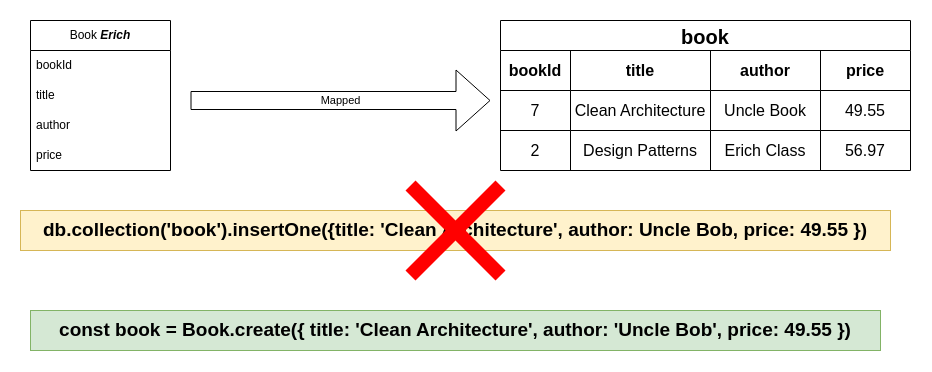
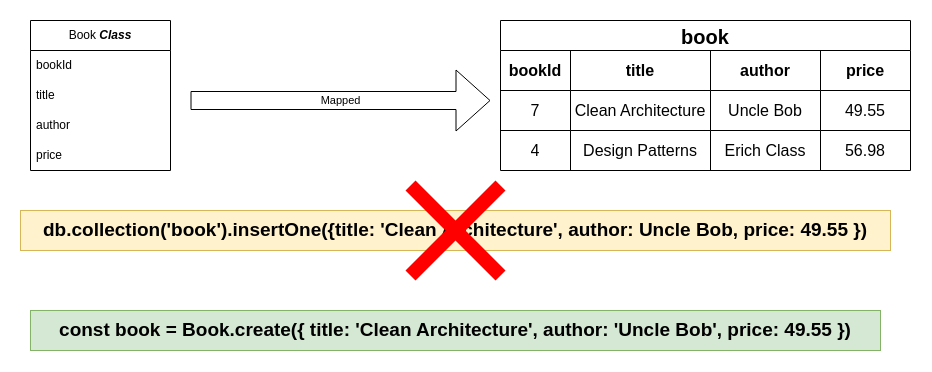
  <mxCell id="0" />
  <mxCell id="1" parent="0" />
- <mxCell id="2" value="Book &lt;b&gt;&lt;i&gt;Erich&lt;/i&gt;&lt;/b&gt;" style="swimlane;fontStyle=0;childLayout=stackLayout;horizontal=1;startSize=30;horizontalStack=0;resizeParent=1;resizeParentMax=0;resizeLast=0;collapsible=1;marginBottom=0;whiteSpace=wrap;html=1;" parent="1" vertex="1"><mxGeometry x="30" y="20" width="140" height="150" as="geometry" /></mxCell>
+ <mxCell id="2" value="Book &lt;b&gt;&lt;i&gt;Class&lt;/i&gt;&lt;/b&gt;" style="swimlane;fontStyle=0;childLayout=stackLayout;horizontal=1;startSize=30;horizontalStack=0;resizeParent=1;resizeParentMax=0;resizeLast=0;collapsible=1;marginBottom=0;whiteSpace=wrap;html=1;" parent="1" vertex="1"><mxGeometry x="30" y="20" width="140" height="150" as="geometry" /></mxCell>
  <mxCell id="3" value="bookId" style="text;strokeColor=none;fillColor=none;align=left;verticalAlign=middle;spacingLeft=4;spacingRight=4;overflow=hidden;points=[[0,0.5],[1,0.5]];portConstraint=eastwest;rotatable=0;whiteSpace=wrap;html=1;" parent="2" vertex="1"><mxGeometry y="30" width="140" height="30" as="geometry" /></mxCell>
  <mxCell id="4" value="title" style="text;strokeColor=none;fillColor=none;align=left;verticalAlign=middle;spacingLeft=4;spacingRight=4;overflow=hidden;points=[[0,0.5],[1,0.5]];portConstraint=eastwest;rotatable=0;whiteSpace=wrap;html=1;" parent="2" vertex="1"><mxGeometry y="60" width="140" height="30" as="geometry" /></mxCell>
  <mxCell id="5" value="author" style="text;strokeColor=none;fillColor=none;align=left;verticalAlign=middle;spacingLeft=4;spacingRight=4;overflow=hidden;points=[[0,0.5],[1,0.5]];portConstraint=eastwest;rotatable=0;whiteSpace=wrap;html=1;" parent="2" vertex="1"><mxGeometry y="90" width="140" height="30" as="geometry" /></mxCell>
  <mxCell id="6" value="price" style="text;strokeColor=none;fillColor=none;align=left;verticalAlign=middle;spacingLeft=4;spacingRight=4;overflow=hidden;points=[[0,0.5],[1,0.5]];portConstraint=eastwest;rotatable=0;whiteSpace=wrap;html=1;" parent="2" vertex="1"><mxGeometry y="120" width="140" height="30" as="geometry" /></mxCell>
  <mxCell id="7" value="book" style="shape=table;startSize=30;container=1;collapsible=0;childLayout=tableLayout;strokeColor=default;fontSize=20;fontStyle=1" parent="1" vertex="1"><mxGeometry x="500" y="20" width="410" height="150" as="geometry" /></mxCell>
  <mxCell id="8" value="" style="shape=tableRow;horizontal=0;startSize=0;swimlaneHead=0;swimlaneBody=0;strokeColor=inherit;top=0;left=0;bottom=0;right=0;collapsible=0;dropTarget=0;fillColor=none;points=[[0,0.5],[1,0.5]];portConstraint=eastwest;fontSize=16;" parent="7" vertex="1"><mxGeometry y="30" width="410" height="40" as="geometry" /></mxCell>
  <mxCell id="9" value="bookId" style="shape=partialRectangle;html=1;whiteSpace=wrap;connectable=0;strokeColor=inherit;overflow=hidden;fillColor=none;top=0;left=0;bottom=0;right=0;pointerEvents=1;fontSize=16;fontStyle=1" parent="8" vertex="1"><mxGeometry width="70" height="40" as="geometry"><mxRectangle width="70" height="40" as="alternateBounds" /></mxGeometry></mxCell>
  <mxCell id="10" value="title" style="shape=partialRectangle;html=1;whiteSpace=wrap;connectable=0;strokeColor=inherit;overflow=hidden;fillColor=none;top=0;left=0;bottom=0;right=0;pointerEvents=1;fontSize=16;fontStyle=1" parent="8" vertex="1"><mxGeometry x="70" width="140" height="40" as="geometry"><mxRectangle width="140" height="40" as="alternateBounds" /></mxGeometry></mxCell>
  <mxCell id="11" value="author" style="shape=partialRectangle;html=1;whiteSpace=wrap;connectable=0;strokeColor=inherit;overflow=hidden;fillColor=none;top=0;left=0;bottom=0;right=0;pointerEvents=1;fontSize=16;fontStyle=1" parent="8" vertex="1"><mxGeometry x="210" width="110" height="40" as="geometry"><mxRectangle width="110" height="40" as="alternateBounds" /></mxGeometry></mxCell>
  <mxCell id="12" value="price" style="shape=partialRectangle;html=1;whiteSpace=wrap;connectable=0;strokeColor=inherit;overflow=hidden;fillColor=none;top=0;left=0;bottom=0;right=0;pointerEvents=1;fontSize=16;fontStyle=1" parent="8" vertex="1"><mxGeometry x="320" width="90" height="40" as="geometry"><mxRectangle width="90" height="40" as="alternateBounds" /></mxGeometry></mxCell>
  <mxCell id="13" value="" style="shape=tableRow;horizontal=0;startSize=0;swimlaneHead=0;swimlaneBody=0;strokeColor=inherit;top=0;left=0;bottom=0;right=0;collapsible=0;dropTarget=0;fillColor=none;points=[[0,0.5],[1,0.5]];portConstraint=eastwest;fontSize=16;" parent="7" vertex="1"><mxGeometry y="70" width="410" height="40" as="geometry" /></mxCell>
  <mxCell id="14" value="7" style="shape=partialRectangle;html=1;whiteSpace=wrap;connectable=0;strokeColor=inherit;overflow=hidden;fillColor=none;top=0;left=0;bottom=0;right=0;pointerEvents=1;fontSize=16;" parent="13" vertex="1"><mxGeometry width="70" height="40" as="geometry"><mxRectangle width="70" height="40" as="alternateBounds" /></mxGeometry></mxCell>
  <mxCell id="15" value="Clean Architecture" style="shape=partialRectangle;html=1;whiteSpace=wrap;connectable=0;strokeColor=inherit;overflow=hidden;fillColor=none;top=0;left=0;bottom=0;right=0;pointerEvents=1;fontSize=16;" parent="13" vertex="1"><mxGeometry x="70" width="140" height="40" as="geometry"><mxRectangle width="140" height="40" as="alternateBounds" /></mxGeometry></mxCell>
- <mxCell id="16" value="Uncle Book" style="shape=partialRectangle;html=1;whiteSpace=wrap;connectable=0;strokeColor=inherit;overflow=hidden;fillColor=none;top=0;left=0;bottom=0;right=0;pointerEvents=1;fontSize=16;" parent="13" vertex="1"><mxGeometry x="210" width="110" height="40" as="geometry"><mxRectangle width="110" height="40" as="alternateBounds" /></mxGeometry></mxCell>
+ <mxCell id="16" value="Uncle Bob" style="shape=partialRectangle;html=1;whiteSpace=wrap;connectable=0;strokeColor=inherit;overflow=hidden;fillColor=none;top=0;left=0;bottom=0;right=0;pointerEvents=1;fontSize=16;" parent="13" vertex="1"><mxGeometry x="210" width="110" height="40" as="geometry"><mxRectangle width="110" height="40" as="alternateBounds" /></mxGeometry></mxCell>
  <mxCell id="17" value="49.55" style="shape=partialRectangle;html=1;whiteSpace=wrap;connectable=0;strokeColor=inherit;overflow=hidden;fillColor=none;top=0;left=0;bottom=0;right=0;pointerEvents=1;fontSize=16;" parent="13" vertex="1"><mxGeometry x="320" width="90" height="40" as="geometry"><mxRectangle width="90" height="40" as="alternateBounds" /></mxGeometry></mxCell>
  <mxCell id="18" value="" style="shape=tableRow;horizontal=0;startSize=0;swimlaneHead=0;swimlaneBody=0;strokeColor=inherit;top=0;left=0;bottom=0;right=0;collapsible=0;dropTarget=0;fillColor=none;points=[[0,0.5],[1,0.5]];portConstraint=eastwest;fontSize=16;" parent="7" vertex="1"><mxGeometry y="110" width="410" height="40" as="geometry" /></mxCell>
- <mxCell id="19" value="2" style="shape=partialRectangle;html=1;whiteSpace=wrap;connectable=0;strokeColor=inherit;overflow=hidden;fillColor=none;top=0;left=0;bottom=0;right=0;pointerEvents=1;fontSize=16;" parent="18" vertex="1"><mxGeometry width="70" height="40" as="geometry"><mxRectangle width="70" height="40" as="alternateBounds" /></mxGeometry></mxCell>
+ <mxCell id="19" value="4" style="shape=partialRectangle;html=1;whiteSpace=wrap;connectable=0;strokeColor=inherit;overflow=hidden;fillColor=none;top=0;left=0;bottom=0;right=0;pointerEvents=1;fontSize=16;" parent="18" vertex="1"><mxGeometry width="70" height="40" as="geometry"><mxRectangle width="70" height="40" as="alternateBounds" /></mxGeometry></mxCell>
  <mxCell id="20" value="Design Patterns" style="shape=partialRectangle;html=1;whiteSpace=wrap;connectable=0;strokeColor=inherit;overflow=hidden;fillColor=none;top=0;left=0;bottom=0;right=0;pointerEvents=1;fontSize=16;" parent="18" vertex="1"><mxGeometry x="70" width="140" height="40" as="geometry"><mxRectangle width="140" height="40" as="alternateBounds" /></mxGeometry></mxCell>
  <mxCell id="21" value="Erich Class" style="shape=partialRectangle;html=1;whiteSpace=wrap;connectable=0;strokeColor=inherit;overflow=hidden;fillColor=none;top=0;left=0;bottom=0;right=0;pointerEvents=1;fontSize=16;" parent="18" vertex="1"><mxGeometry x="210" width="110" height="40" as="geometry"><mxRectangle width="110" height="40" as="alternateBounds" /></mxGeometry></mxCell>
- <mxCell id="22" value="56.97" style="shape=partialRectangle;html=1;whiteSpace=wrap;connectable=0;strokeColor=inherit;overflow=hidden;fillColor=none;top=0;left=0;bottom=0;right=0;pointerEvents=1;fontSize=16;" parent="18" vertex="1"><mxGeometry x="320" width="90" height="40" as="geometry"><mxRectangle width="90" height="40" as="alternateBounds" /></mxGeometry></mxCell>
+ <mxCell id="22" value="56.98" style="shape=partialRectangle;html=1;whiteSpace=wrap;connectable=0;strokeColor=inherit;overflow=hidden;fillColor=none;top=0;left=0;bottom=0;right=0;pointerEvents=1;fontSize=16;" parent="18" vertex="1"><mxGeometry x="320" width="90" height="40" as="geometry"><mxRectangle width="90" height="40" as="alternateBounds" /></mxGeometry></mxCell>
  <mxCell id="23" value="Mapped" style="shape=flexArrow;endArrow=classic;html=1;rounded=0;width=18;endSize=11;endWidth=42;" parent="1" edge="1"><mxGeometry width="50" height="50" relative="1" as="geometry"><mxPoint x="190" y="100" as="sourcePoint" /><mxPoint x="490" y="100" as="targetPoint" /></mxGeometry></mxCell>
  <mxCell id="24" value="&lt;span style=&quot;font-size: 19px; text-wrap: nowrap;&quot;&gt;&lt;b&gt;db.collection('book').insertOne({title: 'Clean Architecture', author: Uncle Bob, price: 49.55 })&lt;/b&gt;&lt;/span&gt;" style="rounded=0;whiteSpace=wrap;html=1;fillColor=#fff2cc;strokeColor=#d6b656;" parent="1" vertex="1"><mxGeometry x="20" y="210" width="870" height="40" as="geometry" /></mxCell>
  <mxCell id="25" value="&lt;span style=&quot;font-size: 19px; text-wrap: nowrap;&quot;&gt;&lt;b&gt;const book = Book.create({ title: 'Clean Architecture', author: 'Uncle Bob', price: 49.55 })&lt;/b&gt;&lt;/span&gt;" style="rounded=0;whiteSpace=wrap;html=1;fillColor=#d5e8d4;strokeColor=#82b366;" parent="1" vertex="1"><mxGeometry x="30" y="310" width="850" height="40" as="geometry" /></mxCell>
  <mxCell id="26" value="" style="shape=mxgraph.mockup.markup.redX;fillColor=#ff0000;html=1;shadow=0;whiteSpace=wrap;strokeColor=none;" parent="1" vertex="1"><mxGeometry x="405" y="180" width="100" height="100" as="geometry" /></mxCell>
